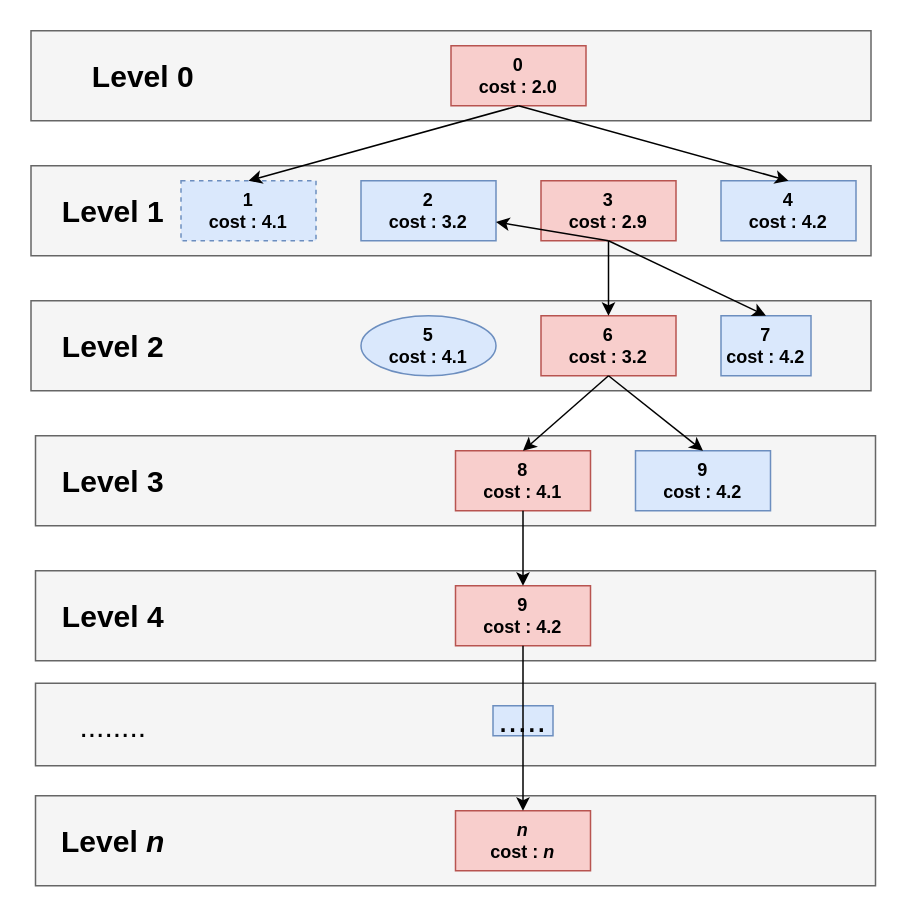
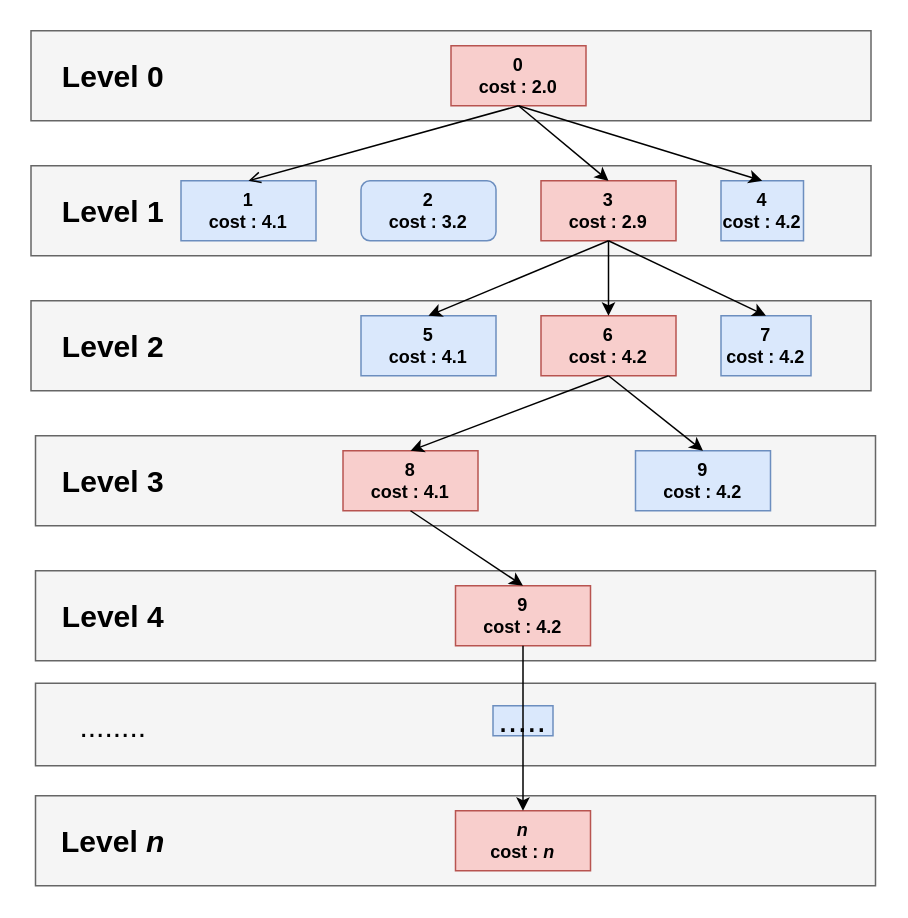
  <mxCell id="0" />
  <mxCell id="1" parent="0" />
  <mxCell id="2" value="" style="group" vertex="1" connectable="0" parent="1"><mxGeometry x="20" y="20" width="563" height="570" as="geometry" /></mxCell>
  <mxCell id="3" value="" style="rounded=0;whiteSpace=wrap;html=1;fillColor=#f5f5f5;strokeColor=#666666;fontColor=#333333;" vertex="1" parent="2"><mxGeometry x="3" y="510" width="560" height="60" as="geometry" /></mxCell>
  <mxCell id="4" value="" style="rounded=0;whiteSpace=wrap;html=1;fillColor=#f5f5f5;strokeColor=#666666;fontColor=#333333;" vertex="1" parent="2"><mxGeometry x="3" y="435" width="560" height="55" as="geometry" /></mxCell>
  <mxCell id="5" value="" style="rounded=0;whiteSpace=wrap;html=1;fillColor=#f5f5f5;strokeColor=#666666;fontColor=#333333;" vertex="1" parent="2"><mxGeometry x="3" y="360" width="560" height="60" as="geometry" /></mxCell>
  <mxCell id="6" value="" style="rounded=0;whiteSpace=wrap;html=1;fillColor=#f5f5f5;strokeColor=#666666;fontColor=#333333;" vertex="1" parent="2"><mxGeometry x="3" y="270" width="560" height="60" as="geometry" /></mxCell>
  <mxCell id="7" value="" style="rounded=0;whiteSpace=wrap;html=1;fillColor=#f5f5f5;strokeColor=#666666;fontColor=#333333;" vertex="1" parent="2"><mxGeometry y="180" width="560" height="60" as="geometry" /></mxCell>
  <mxCell id="8" value="" style="rounded=0;whiteSpace=wrap;html=1;fillColor=#f5f5f5;strokeColor=#666666;fontColor=#333333;" vertex="1" parent="2"><mxGeometry y="90" width="560" height="60" as="geometry" /></mxCell>
  <mxCell id="9" value="" style="rounded=0;whiteSpace=wrap;html=1;fillColor=#f5f5f5;strokeColor=#666666;fontColor=#333333;" vertex="1" parent="2"><mxGeometry width="560" height="60" as="geometry" /></mxCell>
  <mxCell id="10" value="&lt;b&gt;0&lt;br&gt;&lt;/b&gt;&lt;div&gt;&lt;b&gt;cost : 2.0&lt;/b&gt;&lt;/div&gt;" style="rounded=0;whiteSpace=wrap;html=1;fillColor=#f8cecc;strokeColor=#b85450;" vertex="1" parent="2"><mxGeometry x="280" y="10" width="90" height="40" as="geometry" /></mxCell>
- <mxCell id="11" value="&lt;b&gt;1&lt;br&gt;&lt;/b&gt;&lt;div&gt;&lt;b&gt;cost : 4.1&lt;br&gt;&lt;/b&gt;&lt;/div&gt;" style="rounded=0;whiteSpace=wrap;html=1;fillColor=#dae8fc;strokeColor=#6c8ebf;dashed=1;" vertex="1" parent="2"><mxGeometry x="100" y="100" width="90" height="40" as="geometry" /></mxCell>
- <mxCell id="12" style="rounded=0;orthogonalLoop=1;jettySize=auto;html=1;exitX=0.5;exitY=1;exitDx=0;exitDy=0;entryX=0.5;entryY=0;entryDx=0;entryDy=0;" edge="1" parent="2" source="10" target="11"><mxGeometry relative="1" as="geometry" /></mxCell>
- <mxCell id="13" value="2&lt;br&gt;&lt;div&gt;cost : 3.2&lt;br&gt;&lt;/div&gt;" style="rounded=0;whiteSpace=wrap;html=1;fillColor=#dae8fc;strokeColor=#6c8ebf;fontStyle=1" vertex="1" parent="2"><mxGeometry x="220" y="100" width="90" height="40" as="geometry" /></mxCell>
+ <mxCell id="11" value="&lt;b&gt;1&lt;br&gt;&lt;/b&gt;&lt;div&gt;&lt;b&gt;cost : 4.1&lt;br&gt;&lt;/b&gt;&lt;/div&gt;" style="rounded=0;whiteSpace=wrap;html=1;fillColor=#dae8fc;strokeColor=#6c8ebf;" vertex="1" parent="2"><mxGeometry x="100" y="100" width="90" height="40" as="geometry" /></mxCell>
+ <mxCell id="12" style="rounded=0;orthogonalLoop=1;jettySize=auto;html=1;exitX=0.5;exitY=1;exitDx=0;exitDy=0;entryX=0.5;entryY=0;entryDx=0;entryDy=0;endArrow=open;" edge="1" parent="2" source="10" target="11"><mxGeometry relative="1" as="geometry" /></mxCell>
+ <mxCell id="13" value="2&lt;br&gt;&lt;div&gt;cost : 3.2&lt;br&gt;&lt;/div&gt;" style="whiteSpace=wrap;html=1;fillColor=#dae8fc;strokeColor=#6c8ebf;fontStyle=1;rounded=1;" vertex="1" parent="2"><mxGeometry x="220" y="100" width="90" height="40" as="geometry" /></mxCell>
  <mxCell id="14" value="3&lt;br&gt;&lt;div&gt;cost : 2.9&lt;/div&gt;" style="rounded=0;whiteSpace=wrap;html=1;fillColor=#f8cecc;strokeColor=#b85450;fontStyle=1" vertex="1" parent="2"><mxGeometry x="340" y="100" width="90" height="40" as="geometry" /></mxCell>
- <mxCell id="16" value="4&lt;br&gt;&lt;div&gt;cost : 4.2&lt;br&gt;&lt;/div&gt;" style="rounded=0;whiteSpace=wrap;html=1;fillColor=#dae8fc;strokeColor=#6c8ebf;fontStyle=1" vertex="1" parent="2"><mxGeometry x="460" y="100" width="90" height="40" as="geometry" /></mxCell>
+ <mxCell id="15" style="edgeStyle=none;rounded=0;orthogonalLoop=1;jettySize=auto;html=1;exitX=0.5;exitY=1;exitDx=0;exitDy=0;entryX=0.5;entryY=0;entryDx=0;entryDy=0;" edge="1" parent="2" source="10" target="14"><mxGeometry relative="1" as="geometry" /></mxCell>
+ <mxCell id="16" value="4&lt;br&gt;&lt;div&gt;cost : 4.2&lt;br&gt;&lt;/div&gt;" style="rounded=0;whiteSpace=wrap;html=1;fillColor=#dae8fc;strokeColor=#6c8ebf;fontStyle=1" vertex="1" parent="2"><mxGeometry x="460" y="100" width="55" height="40" as="geometry" /></mxCell>
  <mxCell id="17" style="edgeStyle=none;rounded=0;orthogonalLoop=1;jettySize=auto;html=1;exitX=0.5;exitY=1;exitDx=0;exitDy=0;entryX=0.5;entryY=0;entryDx=0;entryDy=0;" edge="1" parent="2" source="10" target="16"><mxGeometry relative="1" as="geometry" /></mxCell>
- <mxCell id="18" value="5&lt;br&gt;&lt;div&gt;cost : 4.1&lt;br&gt;&lt;/div&gt;" style="ellipse;whiteSpace=wrap;html=1;fillColor=#dae8fc;strokeColor=#6c8ebf;fontStyle=1;" vertex="1" parent="2"><mxGeometry x="220" y="190" width="90" height="40" as="geometry" /></mxCell>
- <mxCell id="19" style="edgeStyle=none;rounded=0;orthogonalLoop=1;jettySize=auto;html=1;exitX=0.5;exitY=1;exitDx=0;exitDy=0;" edge="1" parent="2" source="14" target="13"><mxGeometry relative="1" as="geometry" /></mxCell>
- <mxCell id="20" value="6&lt;br&gt;&lt;div&gt;cost : 3.2&lt;br&gt;&lt;/div&gt;" style="rounded=0;whiteSpace=wrap;html=1;fillColor=#f8cecc;strokeColor=#b85450;fontStyle=1" vertex="1" parent="2"><mxGeometry x="340" y="190" width="90" height="40" as="geometry" /></mxCell>
+ <mxCell id="18" value="5&lt;br&gt;&lt;div&gt;cost : 4.1&lt;br&gt;&lt;/div&gt;" style="rounded=0;whiteSpace=wrap;html=1;fillColor=#dae8fc;strokeColor=#6c8ebf;fontStyle=1" vertex="1" parent="2"><mxGeometry x="220" y="190" width="90" height="40" as="geometry" /></mxCell>
+ <mxCell id="19" style="edgeStyle=none;rounded=0;orthogonalLoop=1;jettySize=auto;html=1;exitX=0.5;exitY=1;exitDx=0;exitDy=0;entryX=0.5;entryY=0;entryDx=0;entryDy=0;" edge="1" parent="2" source="14" target="18"><mxGeometry relative="1" as="geometry" /></mxCell>
+ <mxCell id="20" value="6&lt;br&gt;&lt;div&gt;cost : 4.2&lt;br&gt;&lt;/div&gt;" style="rounded=0;whiteSpace=wrap;html=1;fillColor=#f8cecc;strokeColor=#b85450;fontStyle=1" vertex="1" parent="2"><mxGeometry x="340" y="190" width="90" height="40" as="geometry" /></mxCell>
  <mxCell id="21" style="edgeStyle=none;rounded=0;orthogonalLoop=1;jettySize=auto;html=1;exitX=0.5;exitY=1;exitDx=0;exitDy=0;entryX=0.5;entryY=0;entryDx=0;entryDy=0;" edge="1" parent="2" source="14" target="20"><mxGeometry relative="1" as="geometry" /></mxCell>
  <mxCell id="22" value="7&lt;br&gt;&lt;div&gt;cost : 4.2&lt;br&gt;&lt;/div&gt;" style="rounded=0;whiteSpace=wrap;html=1;fillColor=#dae8fc;strokeColor=#6c8ebf;fontStyle=1" vertex="1" parent="2"><mxGeometry x="460" y="190" width="60" height="40" as="geometry" /></mxCell>
  <mxCell id="23" style="edgeStyle=none;rounded=0;orthogonalLoop=1;jettySize=auto;html=1;exitX=0.5;exitY=1;exitDx=0;exitDy=0;entryX=0.5;entryY=0;entryDx=0;entryDy=0;" edge="1" parent="2" source="14" target="22"><mxGeometry relative="1" as="geometry" /></mxCell>
- <mxCell id="24" value="8&lt;br&gt;&lt;div&gt;cost : 4.1&lt;br&gt;&lt;/div&gt;" style="rounded=0;whiteSpace=wrap;html=1;fillColor=#f8cecc;strokeColor=#b85450;fontStyle=1" vertex="1" parent="2"><mxGeometry x="283" y="280" width="90" height="40" as="geometry" /></mxCell>
+ <mxCell id="24" value="8&lt;br&gt;&lt;div&gt;cost : 4.1&lt;br&gt;&lt;/div&gt;" style="rounded=0;whiteSpace=wrap;html=1;fillColor=#f8cecc;strokeColor=#b85450;fontStyle=1" vertex="1" parent="2"><mxGeometry x="208" y="280" width="90" height="40" as="geometry" /></mxCell>
  <mxCell id="25" style="edgeStyle=none;rounded=0;orthogonalLoop=1;jettySize=auto;html=1;exitX=0.5;exitY=1;exitDx=0;exitDy=0;entryX=0.5;entryY=0;entryDx=0;entryDy=0;" edge="1" parent="2" source="20" target="24"><mxGeometry relative="1" as="geometry" /></mxCell>
  <mxCell id="26" value="9&lt;br&gt;&lt;div&gt;cost : 4.2&lt;br&gt;&lt;/div&gt;" style="rounded=0;whiteSpace=wrap;html=1;fillColor=#dae8fc;strokeColor=#6c8ebf;fontStyle=1" vertex="1" parent="2"><mxGeometry x="403" y="280" width="90" height="40" as="geometry" /></mxCell>
  <mxCell id="27" style="edgeStyle=none;rounded=0;orthogonalLoop=1;jettySize=auto;html=1;exitX=0.5;exitY=1;exitDx=0;exitDy=0;entryX=0.5;entryY=0;entryDx=0;entryDy=0;" edge="1" parent="2" source="20" target="26"><mxGeometry relative="1" as="geometry" /></mxCell>
  <mxCell id="28" value="9&lt;br&gt;&lt;div&gt;cost : 4.2&lt;br&gt;&lt;/div&gt;" style="rounded=0;whiteSpace=wrap;html=1;fillColor=#f8cecc;strokeColor=#b85450;fontStyle=1" vertex="1" parent="2"><mxGeometry x="283" y="370" width="90" height="40" as="geometry" /></mxCell>
  <mxCell id="29" style="edgeStyle=none;rounded=0;orthogonalLoop=1;jettySize=auto;html=1;exitX=0.5;exitY=1;exitDx=0;exitDy=0;entryX=0.5;entryY=0;entryDx=0;entryDy=0;" edge="1" parent="2" source="24" target="28"><mxGeometry relative="1" as="geometry" /></mxCell>
  <mxCell id="30" value="&lt;font style=&quot;font-size: 23px&quot;&gt;.....&lt;/font&gt;" style="text;html=1;align=center;verticalAlign=middle;whiteSpace=wrap;rounded=0;fillColor=#dae8fc;strokeColor=#6c8ebf;" vertex="1" parent="2"><mxGeometry x="308" y="450" width="40" height="20" as="geometry" /></mxCell>
  <mxCell id="31" value="&lt;i&gt;n&lt;/i&gt;&lt;br&gt;&lt;div&gt;cost : &lt;i&gt;n&lt;/i&gt;&lt;br&gt;&lt;/div&gt;" style="rounded=0;whiteSpace=wrap;html=1;fillColor=#f8cecc;strokeColor=#b85450;fontStyle=1" vertex="1" parent="2"><mxGeometry x="283" y="520" width="90" height="40" as="geometry" /></mxCell>
  <mxCell id="32" style="edgeStyle=none;rounded=0;orthogonalLoop=1;jettySize=auto;html=1;exitX=0.5;exitY=1;exitDx=0;exitDy=0;entryX=0.5;entryY=0;entryDx=0;entryDy=0;" edge="1" parent="2" source="28" target="31"><mxGeometry relative="1" as="geometry" /></mxCell>
- <mxCell id="33" value="&lt;font style=&quot;font-size: 20px&quot;&gt;&lt;b&gt;Level 0&lt;br&gt;&lt;/b&gt;&lt;/font&gt;" style="text;html=1;strokeColor=none;fillColor=none;align=center;verticalAlign=middle;whiteSpace=wrap;rounded=0;" vertex="1" parent="2"><mxGeometry x="30" y="20" width="90" height="20" as="geometry" /></mxCell>
+ <mxCell id="33" value="&lt;font style=&quot;font-size: 20px&quot;&gt;&lt;b&gt;Level 0&lt;br&gt;&lt;/b&gt;&lt;/font&gt;" style="text;html=1;strokeColor=none;fillColor=none;align=center;verticalAlign=middle;whiteSpace=wrap;rounded=0;" vertex="1" parent="2"><mxGeometry x="10" y="20" width="90" height="20" as="geometry" /></mxCell>
  <mxCell id="34" value="&lt;font style=&quot;font-size: 20px&quot;&gt;&lt;b&gt;Level 1&lt;br&gt;&lt;/b&gt;&lt;/font&gt;" style="text;html=1;strokeColor=none;fillColor=none;align=center;verticalAlign=middle;whiteSpace=wrap;rounded=0;" vertex="1" parent="2"><mxGeometry x="10" y="110" width="90" height="20" as="geometry" /></mxCell>
  <mxCell id="35" value="&lt;div&gt;&lt;font style=&quot;font-size: 20px&quot;&gt;&lt;b&gt;Level 2&lt;/b&gt;&lt;/font&gt;&lt;/div&gt;" style="text;html=1;strokeColor=none;fillColor=none;align=center;verticalAlign=middle;whiteSpace=wrap;rounded=0;" vertex="1" parent="2"><mxGeometry x="10" y="200" width="90" height="20" as="geometry" /></mxCell>
  <mxCell id="36" value="&lt;div&gt;&lt;font style=&quot;font-size: 20px&quot;&gt;&lt;b&gt;Level 3&lt;/b&gt;&lt;/font&gt;&lt;/div&gt;" style="text;html=1;strokeColor=none;fillColor=none;align=center;verticalAlign=middle;whiteSpace=wrap;rounded=0;" vertex="1" parent="2"><mxGeometry x="10" y="290" width="90" height="20" as="geometry" /></mxCell>
  <mxCell id="37" value="&lt;div&gt;&lt;font style=&quot;font-size: 20px&quot;&gt;&lt;b&gt;Level 4&lt;/b&gt;&lt;/font&gt;&lt;/div&gt;" style="text;html=1;strokeColor=none;fillColor=none;align=center;verticalAlign=middle;whiteSpace=wrap;rounded=0;" vertex="1" parent="2"><mxGeometry x="10" y="380" width="90" height="20" as="geometry" /></mxCell>
  <mxCell id="38" value="&lt;font style=&quot;font-size: 20px&quot;&gt;........&lt;/font&gt;" style="text;html=1;strokeColor=none;fillColor=none;align=center;verticalAlign=middle;whiteSpace=wrap;rounded=0;" vertex="1" parent="2"><mxGeometry x="10" y="452.5" width="90" height="20" as="geometry" /></mxCell>
  <mxCell id="39" value="&lt;font style=&quot;font-size: 20px&quot;&gt;&lt;b&gt;Level &lt;i&gt;n&lt;/i&gt;&lt;br&gt;&lt;/b&gt;&lt;/font&gt;" style="text;html=1;strokeColor=none;fillColor=none;align=center;verticalAlign=middle;whiteSpace=wrap;rounded=0;" vertex="1" parent="2"><mxGeometry x="10" y="530" width="90" height="20" as="geometry" /></mxCell>
